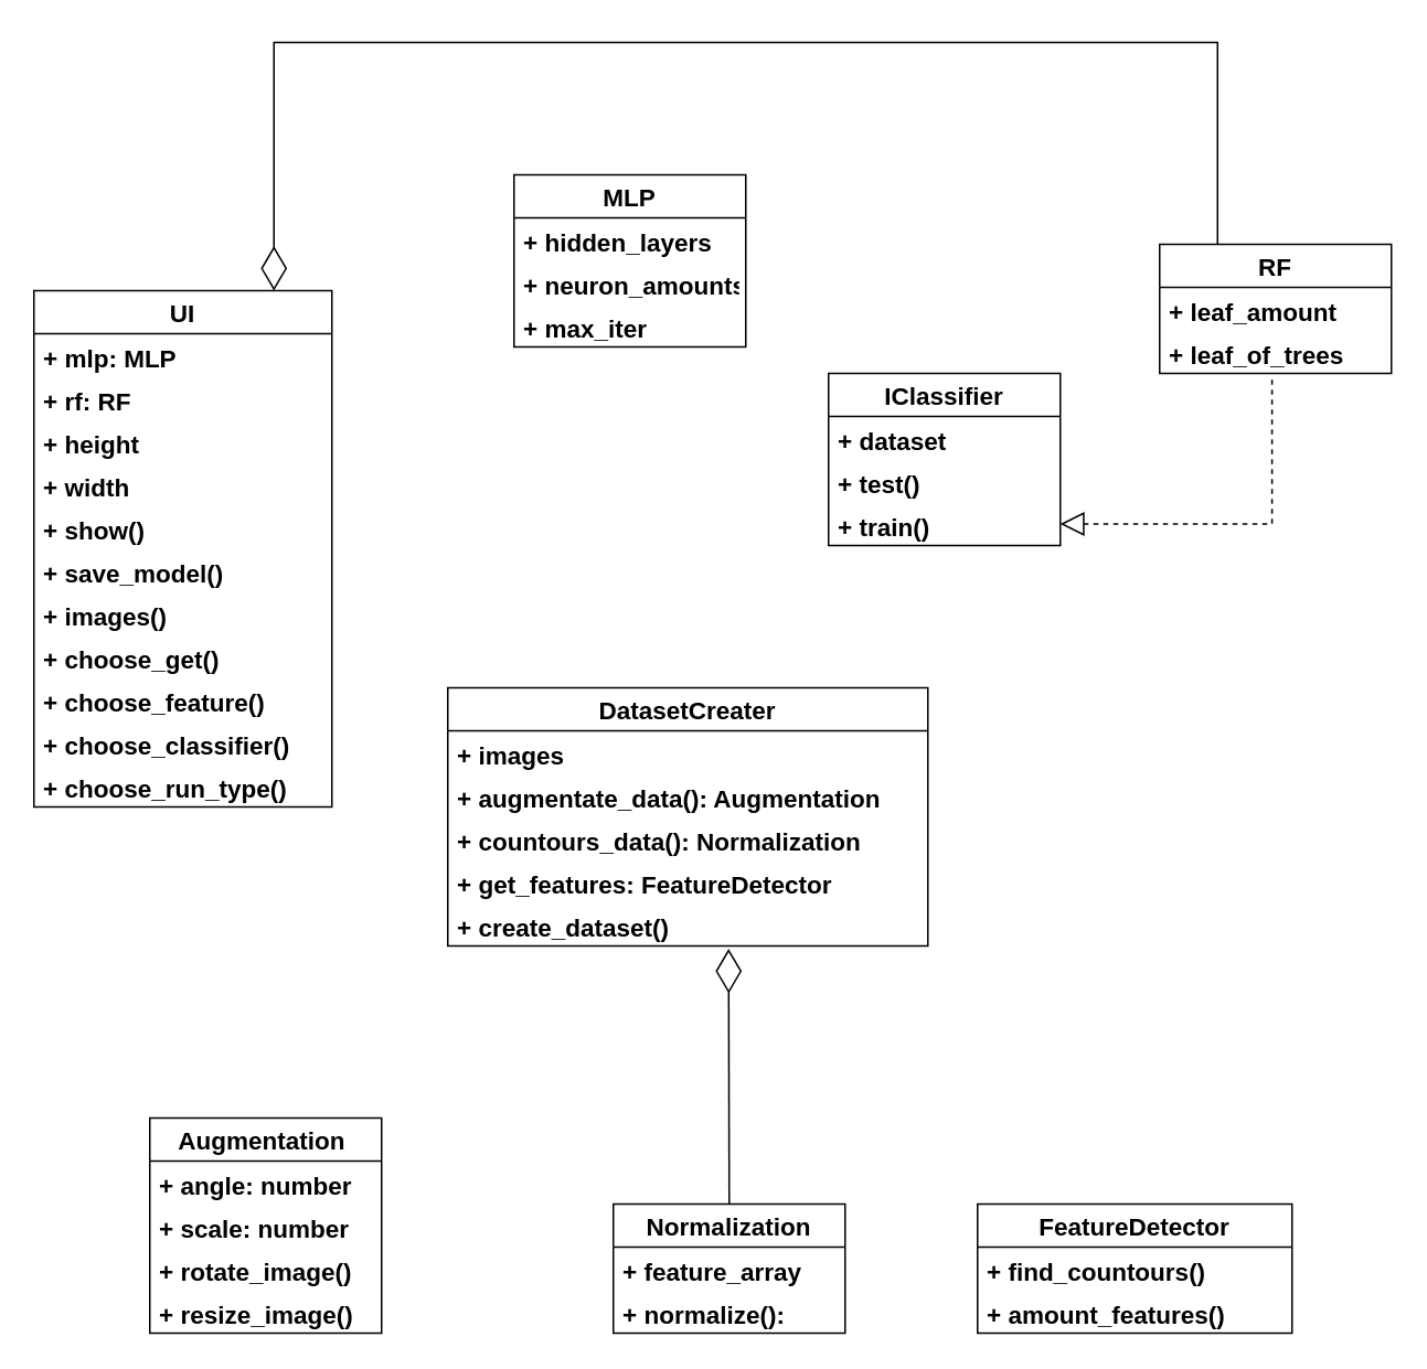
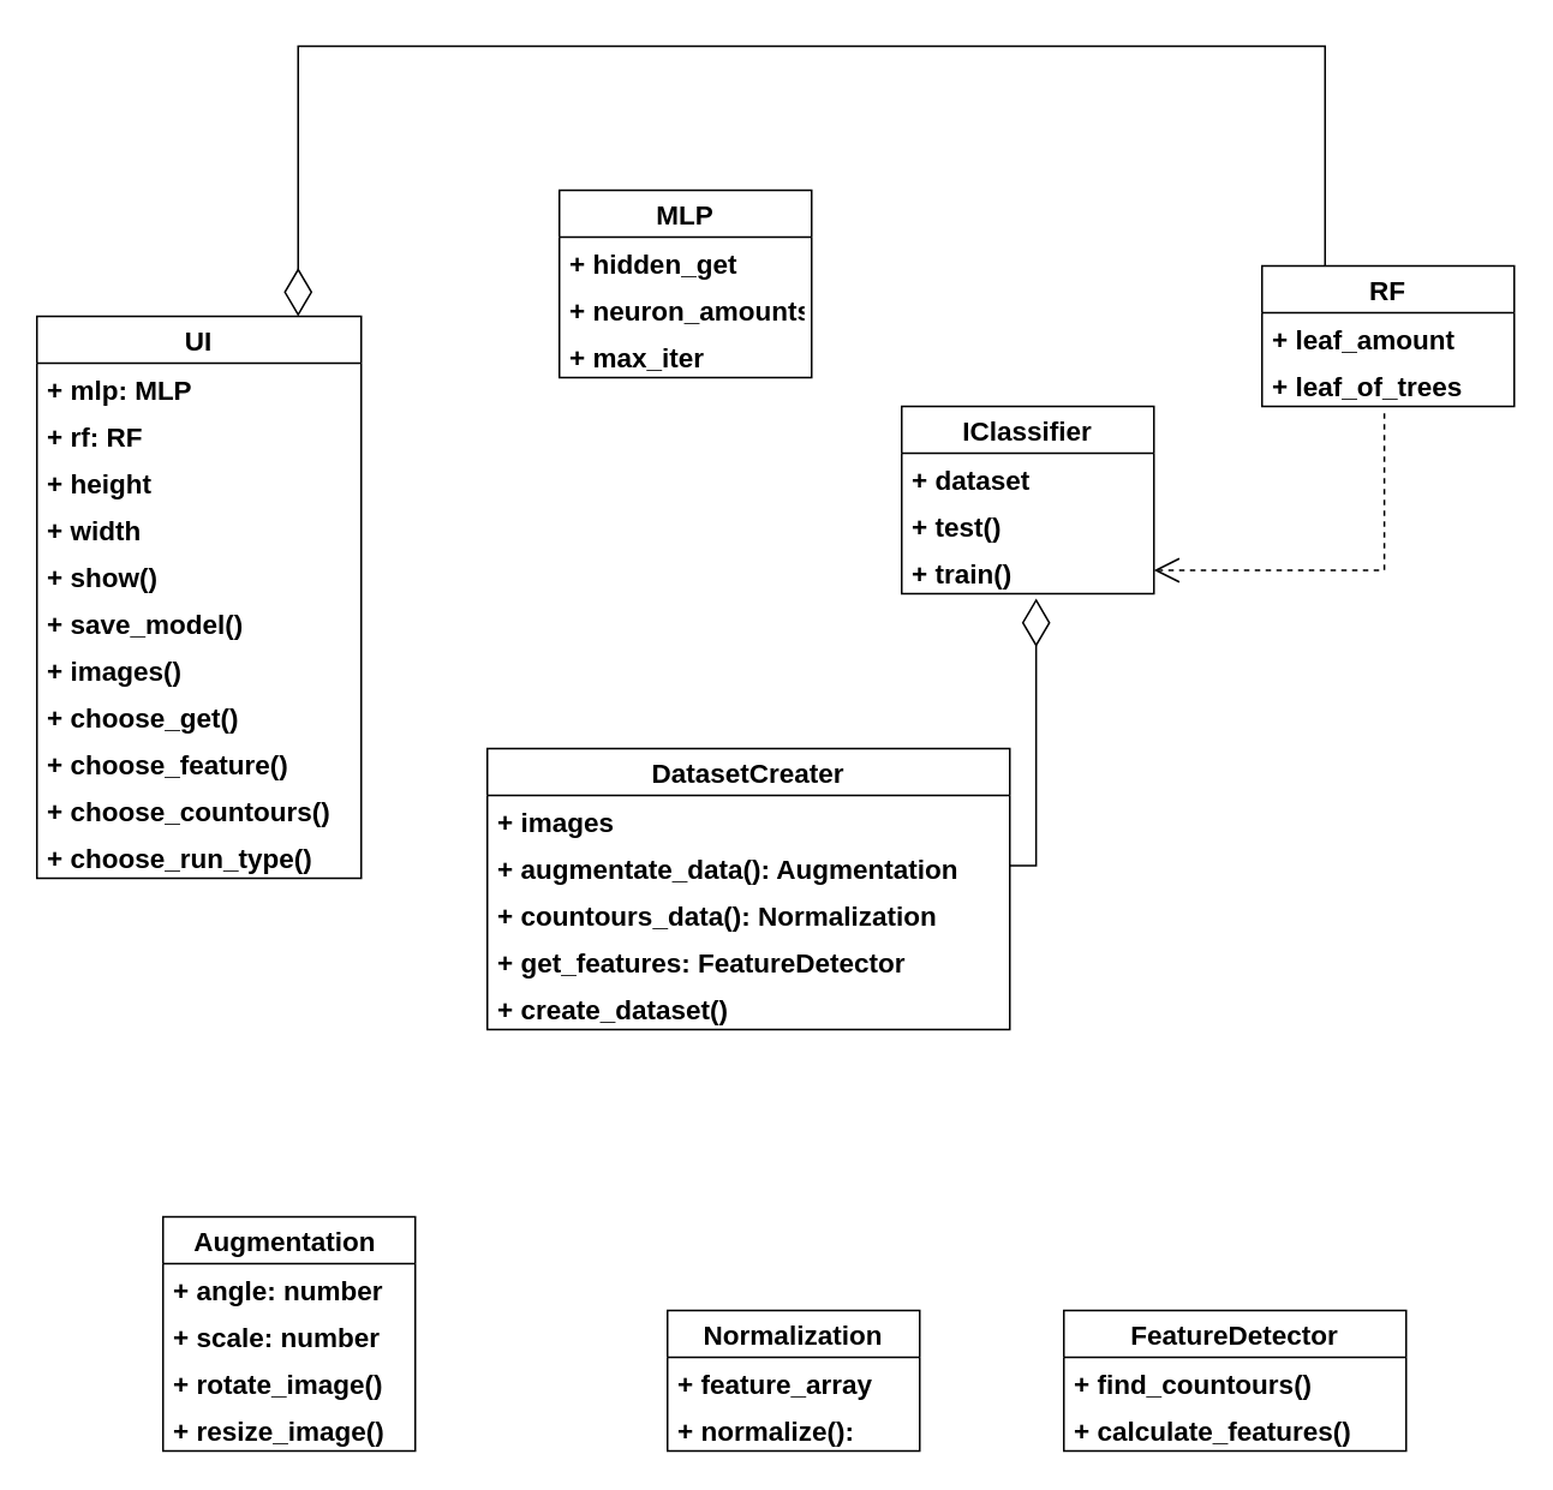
  <mxCell id="0" />
  <mxCell id="1" parent="0" />
  <mxCell id="2" value="Normalization" style="swimlane;fontStyle=1;childLayout=stackLayout;horizontal=1;startSize=26;fillColor=none;horizontalStack=0;resizeParent=1;resizeParentMax=0;resizeLast=0;collapsible=1;marginBottom=0;strokeWidth=1;fontSize=15;" vertex="1" parent="1"><mxGeometry x="370" y="722" width="140" height="78" as="geometry" /></mxCell>
  <mxCell id="3" value="+ feature_array" style="text;strokeColor=none;fillColor=none;align=left;verticalAlign=top;spacingLeft=4;spacingRight=4;overflow=hidden;rotatable=0;points=[[0,0.5],[1,0.5]];portConstraint=eastwest;strokeWidth=1;fontSize=15;fontStyle=1" vertex="1" parent="2"><mxGeometry y="26" width="140" height="26" as="geometry" /></mxCell>
  <mxCell id="4" value="+ normalize():" style="text;strokeColor=none;fillColor=none;align=left;verticalAlign=top;spacingLeft=4;spacingRight=4;overflow=hidden;rotatable=0;points=[[0,0.5],[1,0.5]];portConstraint=eastwest;strokeWidth=1;fontSize=15;fontStyle=1" vertex="1" parent="2"><mxGeometry y="52" width="140" height="26" as="geometry" /></mxCell>
  <mxCell id="5" value="Augmentation " style="swimlane;fontStyle=1;childLayout=stackLayout;horizontal=1;startSize=26;fillColor=none;horizontalStack=0;resizeParent=1;resizeParentMax=0;resizeLast=0;collapsible=1;marginBottom=0;strokeWidth=1;fontSize=15;" vertex="1" parent="1"><mxGeometry x="90" y="670" width="140" height="130" as="geometry" /></mxCell>
  <mxCell id="6" value="+ angle: number" style="text;strokeColor=none;fillColor=none;align=left;verticalAlign=top;spacingLeft=4;spacingRight=4;overflow=hidden;rotatable=0;points=[[0,0.5],[1,0.5]];portConstraint=eastwest;strokeWidth=1;fontSize=15;fontStyle=1" vertex="1" parent="5"><mxGeometry y="26" width="140" height="26" as="geometry" /></mxCell>
  <mxCell id="7" value="+ scale: number" style="text;strokeColor=none;fillColor=none;align=left;verticalAlign=top;spacingLeft=4;spacingRight=4;overflow=hidden;rotatable=0;points=[[0,0.5],[1,0.5]];portConstraint=eastwest;strokeWidth=1;fontSize=15;fontStyle=1" vertex="1" parent="5"><mxGeometry y="52" width="140" height="26" as="geometry" /></mxCell>
  <mxCell id="8" value="+ rotate_image()" style="text;strokeColor=none;fillColor=none;align=left;verticalAlign=top;spacingLeft=4;spacingRight=4;overflow=hidden;rotatable=0;points=[[0,0.5],[1,0.5]];portConstraint=eastwest;strokeWidth=1;fontSize=15;fontStyle=1" vertex="1" parent="5"><mxGeometry y="78" width="140" height="26" as="geometry" /></mxCell>
  <mxCell id="9" value="+ resize_image()" style="text;strokeColor=none;fillColor=none;align=left;verticalAlign=top;spacingLeft=4;spacingRight=4;overflow=hidden;rotatable=0;points=[[0,0.5],[1,0.5]];portConstraint=eastwest;strokeWidth=1;fontSize=15;fontStyle=1" vertex="1" parent="5"><mxGeometry y="104" width="140" height="26" as="geometry" /></mxCell>
  <mxCell id="10" value="DatasetCreater" style="swimlane;fontStyle=1;childLayout=stackLayout;horizontal=1;startSize=26;fillColor=none;horizontalStack=0;resizeParent=1;resizeParentMax=0;resizeLast=0;collapsible=1;marginBottom=0;strokeWidth=1;fontSize=15;" vertex="1" parent="1"><mxGeometry x="270" y="410" width="290" height="156" as="geometry" /></mxCell>
  <mxCell id="11" value="+ images" style="text;strokeColor=none;fillColor=none;align=left;verticalAlign=top;spacingLeft=4;spacingRight=4;overflow=hidden;rotatable=0;points=[[0,0.5],[1,0.5]];portConstraint=eastwest;strokeWidth=1;fontSize=15;fontStyle=1" vertex="1" parent="10"><mxGeometry y="26" width="290" height="26" as="geometry" /></mxCell>
  <mxCell id="12" value="+ augmentate_data(): Augmentation" style="text;strokeColor=none;fillColor=none;align=left;verticalAlign=top;spacingLeft=4;spacingRight=4;overflow=hidden;rotatable=0;points=[[0,0.5],[1,0.5]];portConstraint=eastwest;strokeWidth=1;fontSize=15;fontStyle=1" vertex="1" parent="10"><mxGeometry y="52" width="290" height="26" as="geometry" /></mxCell>
  <mxCell id="13" value="+ countours_data(): Normalization" style="text;strokeColor=none;fillColor=none;align=left;verticalAlign=top;spacingLeft=4;spacingRight=4;overflow=hidden;rotatable=0;points=[[0,0.5],[1,0.5]];portConstraint=eastwest;strokeWidth=1;fontSize=15;fontStyle=1" vertex="1" parent="10"><mxGeometry y="78" width="290" height="26" as="geometry" /></mxCell>
  <mxCell id="14" value="+ get_features: FeatureDetector" style="text;strokeColor=none;fillColor=none;align=left;verticalAlign=top;spacingLeft=4;spacingRight=4;overflow=hidden;rotatable=0;points=[[0,0.5],[1,0.5]];portConstraint=eastwest;strokeWidth=1;fontSize=15;fontStyle=1" vertex="1" parent="10"><mxGeometry y="104" width="290" height="26" as="geometry" /></mxCell>
  <mxCell id="15" value="+ create_dataset()" style="text;strokeColor=none;fillColor=none;align=left;verticalAlign=top;spacingLeft=4;spacingRight=4;overflow=hidden;rotatable=0;points=[[0,0.5],[1,0.5]];portConstraint=eastwest;strokeWidth=1;fontSize=15;fontStyle=1" vertex="1" parent="10"><mxGeometry y="130" width="290" height="26" as="geometry" /></mxCell>
  <mxCell id="16" value="FeatureDetector" style="swimlane;fontStyle=1;childLayout=stackLayout;horizontal=1;startSize=26;fillColor=none;horizontalStack=0;resizeParent=1;resizeParentMax=0;resizeLast=0;collapsible=1;marginBottom=0;strokeWidth=1;fontSize=15;" vertex="1" parent="1"><mxGeometry x="590" y="722" width="190" height="78" as="geometry" /></mxCell>
  <mxCell id="17" value="+ find_countours()" style="text;strokeColor=none;fillColor=none;align=left;verticalAlign=top;spacingLeft=4;spacingRight=4;overflow=hidden;rotatable=0;points=[[0,0.5],[1,0.5]];portConstraint=eastwest;strokeWidth=1;fontSize=15;fontStyle=1" vertex="1" parent="16"><mxGeometry y="26" width="190" height="26" as="geometry" /></mxCell>
- <mxCell id="18" value="+ amount_features()" style="text;strokeColor=none;fillColor=none;align=left;verticalAlign=top;spacingLeft=4;spacingRight=4;overflow=hidden;rotatable=0;points=[[0,0.5],[1,0.5]];portConstraint=eastwest;strokeWidth=1;fontSize=15;fontStyle=1" vertex="1" parent="16"><mxGeometry y="52" width="190" height="26" as="geometry" /></mxCell>
- <mxCell id="19" value="" style="endArrow=diamondThin;endFill=0;endSize=24;html=1;rounded=0;exitX=0.5;exitY=0;exitDx=0;exitDy=0;strokeWidth=1;fontSize=15;fontStyle=1;entryX=0.585;entryY=1.067;entryDx=0;entryDy=0;entryPerimeter=0;" edge="1" parent="1" source="2" target="15"><mxGeometry width="160" relative="1" as="geometry"><mxPoint x="350" y="620" as="sourcePoint" /><mxPoint x="440" y="570" as="targetPoint" /></mxGeometry></mxCell>
+ <mxCell id="18" value="+ calculate_features()" style="text;strokeColor=none;fillColor=none;align=left;verticalAlign=top;spacingLeft=4;spacingRight=4;overflow=hidden;rotatable=0;points=[[0,0.5],[1,0.5]];portConstraint=eastwest;strokeWidth=1;fontSize=15;fontStyle=1" vertex="1" parent="16"><mxGeometry y="52" width="190" height="26" as="geometry" /></mxCell>
  <mxCell id="20" value="IClassifier" style="swimlane;fontStyle=1;childLayout=stackLayout;horizontal=1;startSize=26;fillColor=none;horizontalStack=0;resizeParent=1;resizeParentMax=0;resizeLast=0;collapsible=1;marginBottom=0;strokeWidth=1;fontSize=15;" vertex="1" parent="1"><mxGeometry x="500" y="220" width="140" height="104" as="geometry" /></mxCell>
  <mxCell id="21" value="+ dataset" style="text;strokeColor=none;fillColor=none;align=left;verticalAlign=top;spacingLeft=4;spacingRight=4;overflow=hidden;rotatable=0;points=[[0,0.5],[1,0.5]];portConstraint=eastwest;strokeWidth=1;fontSize=15;fontStyle=1" vertex="1" parent="20"><mxGeometry y="26" width="140" height="26" as="geometry" /></mxCell>
  <mxCell id="22" value="+ test()" style="text;strokeColor=none;fillColor=none;align=left;verticalAlign=top;spacingLeft=4;spacingRight=4;overflow=hidden;rotatable=0;points=[[0,0.5],[1,0.5]];portConstraint=eastwest;strokeWidth=1;fontSize=15;fontStyle=1" vertex="1" parent="20"><mxGeometry y="52" width="140" height="26" as="geometry" /></mxCell>
  <mxCell id="23" value="+ train()" style="text;strokeColor=none;fillColor=none;align=left;verticalAlign=top;spacingLeft=4;spacingRight=4;overflow=hidden;rotatable=0;points=[[0,0.5],[1,0.5]];portConstraint=eastwest;strokeWidth=1;fontSize=15;fontStyle=1" vertex="1" parent="20"><mxGeometry y="78" width="140" height="26" as="geometry" /></mxCell>
  <mxCell id="24" value="MLP" style="swimlane;fontStyle=1;childLayout=stackLayout;horizontal=1;startSize=26;fillColor=none;horizontalStack=0;resizeParent=1;resizeParentMax=0;resizeLast=0;collapsible=1;marginBottom=0;strokeWidth=1;fontSize=15;" vertex="1" parent="1"><mxGeometry x="310" y="100" width="140" height="104" as="geometry" /></mxCell>
- <mxCell id="25" value="+ hidden_layers" style="text;strokeColor=none;fillColor=none;align=left;verticalAlign=top;spacingLeft=4;spacingRight=4;overflow=hidden;rotatable=0;points=[[0,0.5],[1,0.5]];portConstraint=eastwest;strokeWidth=1;fontSize=15;fontStyle=1" vertex="1" parent="24"><mxGeometry y="26" width="140" height="26" as="geometry" /></mxCell>
+ <mxCell id="25" value="+ hidden_get" style="text;strokeColor=none;fillColor=none;align=left;verticalAlign=top;spacingLeft=4;spacingRight=4;overflow=hidden;rotatable=0;points=[[0,0.5],[1,0.5]];portConstraint=eastwest;strokeWidth=1;fontSize=15;fontStyle=1" vertex="1" parent="24"><mxGeometry y="26" width="140" height="26" as="geometry" /></mxCell>
  <mxCell id="26" value="+ neuron_amounts" style="text;strokeColor=none;fillColor=none;align=left;verticalAlign=top;spacingLeft=4;spacingRight=4;overflow=hidden;rotatable=0;points=[[0,0.5],[1,0.5]];portConstraint=eastwest;strokeWidth=1;fontSize=15;fontStyle=1" vertex="1" parent="24"><mxGeometry y="52" width="140" height="26" as="geometry" /></mxCell>
  <mxCell id="27" value="+ max_iter" style="text;strokeColor=none;fillColor=none;align=left;verticalAlign=top;spacingLeft=4;spacingRight=4;overflow=hidden;rotatable=0;points=[[0,0.5],[1,0.5]];portConstraint=eastwest;strokeWidth=1;fontSize=15;fontStyle=1" vertex="1" parent="24"><mxGeometry y="78" width="140" height="26" as="geometry" /></mxCell>
  <mxCell id="28" value="RF" style="swimlane;fontStyle=1;childLayout=stackLayout;horizontal=1;startSize=26;fillColor=none;horizontalStack=0;resizeParent=1;resizeParentMax=0;resizeLast=0;collapsible=1;marginBottom=0;fontSize=15;" vertex="1" parent="1"><mxGeometry x="700" y="142" width="140" height="78" as="geometry" /></mxCell>
  <mxCell id="29" value="+ leaf_amount" style="text;strokeColor=none;fillColor=none;align=left;verticalAlign=top;spacingLeft=4;spacingRight=4;overflow=hidden;rotatable=0;points=[[0,0.5],[1,0.5]];portConstraint=eastwest;fontSize=15;fontStyle=1" vertex="1" parent="28"><mxGeometry y="26" width="140" height="26" as="geometry" /></mxCell>
  <mxCell id="30" value="+ leaf_of_trees" style="text;strokeColor=none;fillColor=none;align=left;verticalAlign=top;spacingLeft=4;spacingRight=4;overflow=hidden;rotatable=0;points=[[0,0.5],[1,0.5]];portConstraint=eastwest;fontSize=15;fontStyle=1" vertex="1" parent="28"><mxGeometry y="52" width="140" height="26" as="geometry" /></mxCell>
- <mxCell id="31" value="" style="endArrow=block;dashed=1;endFill=0;endSize=12;html=1;rounded=0;exitX=0.485;exitY=1.15;exitDx=0;exitDy=0;entryX=1;entryY=0.5;entryDx=0;entryDy=0;edgeStyle=orthogonalEdgeStyle;exitPerimeter=0;strokeWidth=1;fontSize=15;fontStyle=1" edge="1" parent="1" source="30" target="23"><mxGeometry width="160" relative="1" as="geometry"><mxPoint x="730" y="180" as="sourcePoint" /><mxPoint x="890" y="180" as="targetPoint" /><Array as="points"><mxPoint x="768" y="311" /></Array></mxGeometry></mxCell>
+ <mxCell id="31" value="" style="endArrow=open;dashed=1;endFill=0;endSize=12;html=1;rounded=0;exitX=0.485;exitY=1.15;exitDx=0;exitDy=0;entryX=1;entryY=0.5;entryDx=0;entryDy=0;edgeStyle=orthogonalEdgeStyle;exitPerimeter=0;strokeWidth=1;fontSize=15;fontStyle=1;" edge="1" parent="1" source="30" target="23"><mxGeometry width="160" relative="1" as="geometry"><mxPoint x="730" y="180" as="sourcePoint" /><mxPoint x="890" y="180" as="targetPoint" /><Array as="points"><mxPoint x="768" y="311" /></Array></mxGeometry></mxCell>
  <mxCell id="32" value="UI" style="swimlane;fontStyle=1;childLayout=stackLayout;horizontal=1;startSize=26;fillColor=none;horizontalStack=0;resizeParent=1;resizeParentMax=0;resizeLast=0;collapsible=1;marginBottom=0;strokeWidth=1;fontSize=15;" vertex="1" parent="1"><mxGeometry x="20" y="170" width="180" height="312" as="geometry" /></mxCell>
  <mxCell id="33" value="+ mlp: MLP" style="text;strokeColor=none;fillColor=none;align=left;verticalAlign=top;spacingLeft=4;spacingRight=4;overflow=hidden;rotatable=0;points=[[0,0.5],[1,0.5]];portConstraint=eastwest;strokeWidth=1;fontSize=15;fontStyle=1" vertex="1" parent="32"><mxGeometry y="26" width="180" height="26" as="geometry" /></mxCell>
  <mxCell id="34" value="+ rf: RF" style="text;strokeColor=none;fillColor=none;align=left;verticalAlign=top;spacingLeft=4;spacingRight=4;overflow=hidden;rotatable=0;points=[[0,0.5],[1,0.5]];portConstraint=eastwest;strokeWidth=1;fontSize=15;fontStyle=1" vertex="1" parent="32"><mxGeometry y="52" width="180" height="26" as="geometry" /></mxCell>
  <mxCell id="35" value="+ height" style="text;strokeColor=none;fillColor=none;align=left;verticalAlign=top;spacingLeft=4;spacingRight=4;overflow=hidden;rotatable=0;points=[[0,0.5],[1,0.5]];portConstraint=eastwest;strokeWidth=1;fontSize=15;fontStyle=1" vertex="1" parent="32"><mxGeometry y="78" width="180" height="26" as="geometry" /></mxCell>
  <mxCell id="36" value="+ width" style="text;strokeColor=none;fillColor=none;align=left;verticalAlign=top;spacingLeft=4;spacingRight=4;overflow=hidden;rotatable=0;points=[[0,0.5],[1,0.5]];portConstraint=eastwest;strokeWidth=1;fontSize=15;fontStyle=1" vertex="1" parent="32"><mxGeometry y="104" width="180" height="26" as="geometry" /></mxCell>
  <mxCell id="37" value="+ show()" style="text;strokeColor=none;fillColor=none;align=left;verticalAlign=top;spacingLeft=4;spacingRight=4;overflow=hidden;rotatable=0;points=[[0,0.5],[1,0.5]];portConstraint=eastwest;strokeWidth=1;fontSize=15;fontStyle=1" vertex="1" parent="32"><mxGeometry y="130" width="180" height="26" as="geometry" /></mxCell>
  <mxCell id="38" value="+ save_model()" style="text;strokeColor=none;fillColor=none;align=left;verticalAlign=top;spacingLeft=4;spacingRight=4;overflow=hidden;rotatable=0;points=[[0,0.5],[1,0.5]];portConstraint=eastwest;strokeWidth=1;fontSize=15;fontStyle=1" vertex="1" parent="32"><mxGeometry y="156" width="180" height="26" as="geometry" /></mxCell>
  <mxCell id="39" value="+ images()" style="text;strokeColor=none;fillColor=none;align=left;verticalAlign=top;spacingLeft=4;spacingRight=4;overflow=hidden;rotatable=0;points=[[0,0.5],[1,0.5]];portConstraint=eastwest;strokeWidth=1;fontSize=15;fontStyle=1" vertex="1" parent="32"><mxGeometry y="182" width="180" height="26" as="geometry" /></mxCell>
  <mxCell id="40" value="+ choose_get()" style="text;strokeColor=none;fillColor=none;align=left;verticalAlign=top;spacingLeft=4;spacingRight=4;overflow=hidden;rotatable=0;points=[[0,0.5],[1,0.5]];portConstraint=eastwest;strokeWidth=1;fontSize=15;fontStyle=1" vertex="1" parent="32"><mxGeometry y="208" width="180" height="26" as="geometry" /></mxCell>
  <mxCell id="41" value="+ choose_feature()" style="text;strokeColor=none;fillColor=none;align=left;verticalAlign=top;spacingLeft=4;spacingRight=4;overflow=hidden;rotatable=0;points=[[0,0.5],[1,0.5]];portConstraint=eastwest;strokeWidth=1;fontSize=15;fontStyle=1" vertex="1" parent="32"><mxGeometry y="234" width="180" height="26" as="geometry" /></mxCell>
- <mxCell id="42" value="+ choose_classifier()" style="text;strokeColor=none;fillColor=none;align=left;verticalAlign=top;spacingLeft=4;spacingRight=4;overflow=hidden;rotatable=0;points=[[0,0.5],[1,0.5]];portConstraint=eastwest;strokeWidth=1;fontSize=15;fontStyle=1" vertex="1" parent="32"><mxGeometry y="260" width="180" height="26" as="geometry" /></mxCell>
+ <mxCell id="42" value="+ choose_countours()" style="text;strokeColor=none;fillColor=none;align=left;verticalAlign=top;spacingLeft=4;spacingRight=4;overflow=hidden;rotatable=0;points=[[0,0.5],[1,0.5]];portConstraint=eastwest;strokeWidth=1;fontSize=15;fontStyle=1" vertex="1" parent="32"><mxGeometry y="260" width="180" height="26" as="geometry" /></mxCell>
  <mxCell id="43" value="+ choose_run_type()" style="text;strokeColor=none;fillColor=none;align=left;verticalAlign=top;spacingLeft=4;spacingRight=4;overflow=hidden;rotatable=0;points=[[0,0.5],[1,0.5]];portConstraint=eastwest;strokeWidth=1;fontSize=15;fontStyle=1" vertex="1" parent="32"><mxGeometry y="286" width="180" height="26" as="geometry" /></mxCell>
+ <mxCell id="44" value="" style="endArrow=diamondThin;endFill=0;endSize=24;html=1;rounded=0;exitX=1;exitY=0.5;exitDx=0;exitDy=0;entryX=0.533;entryY=1.103;entryDx=0;entryDy=0;entryPerimeter=0;edgeStyle=orthogonalEdgeStyle;strokeWidth=1;fontSize=15;fontStyle=1" edge="1" parent="1" source="12" target="23"><mxGeometry width="160" relative="1" as="geometry"><mxPoint x="720" y="430" as="sourcePoint" /><mxPoint x="880" y="430" as="targetPoint" /><Array as="points"><mxPoint x="575" y="475" /></Array></mxGeometry></mxCell>
  <mxCell id="45" value="" style="endArrow=diamondThin;endFill=0;endSize=24;html=1;rounded=0;exitX=0.25;exitY=0;exitDx=0;exitDy=0;edgeStyle=orthogonalEdgeStyle;" edge="1" parent="1" source="28"><mxGeometry width="160" relative="1" as="geometry"><mxPoint x="640" y="20" as="sourcePoint" /><mxPoint x="165" y="170" as="targetPoint" /><Array as="points"><mxPoint x="735" y="20" /><mxPoint x="165" y="20" /></Array></mxGeometry></mxCell>
